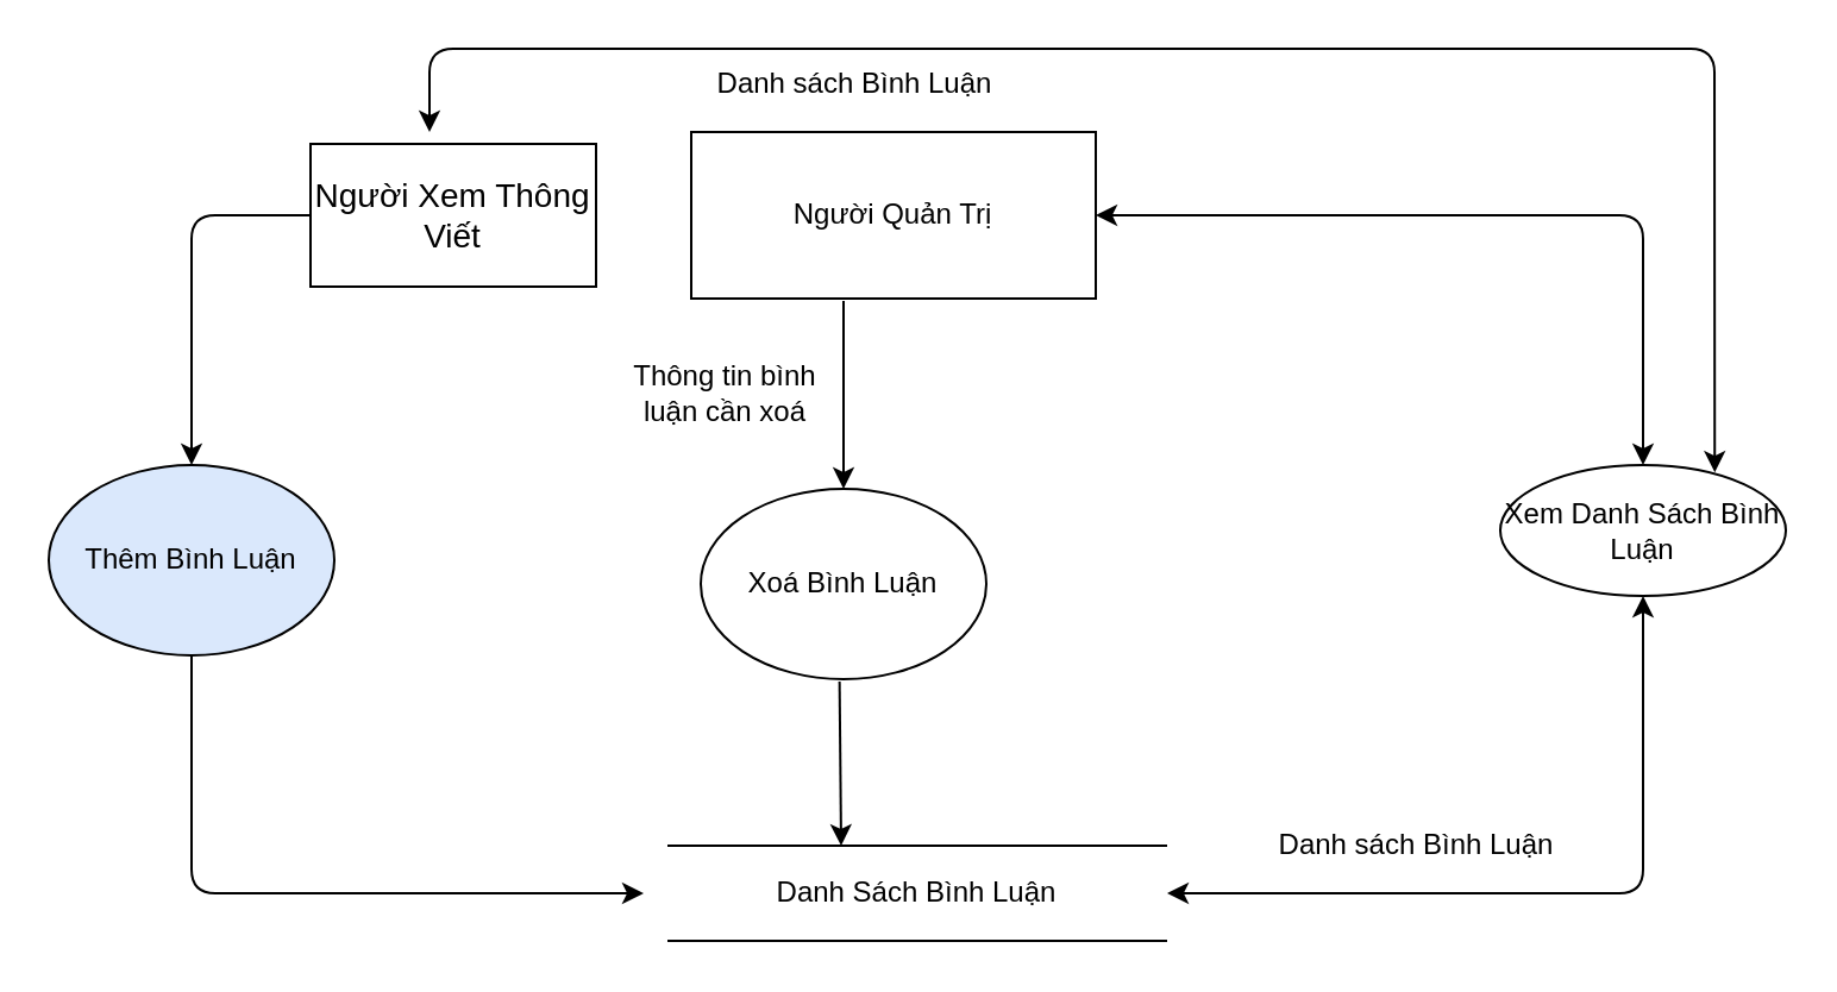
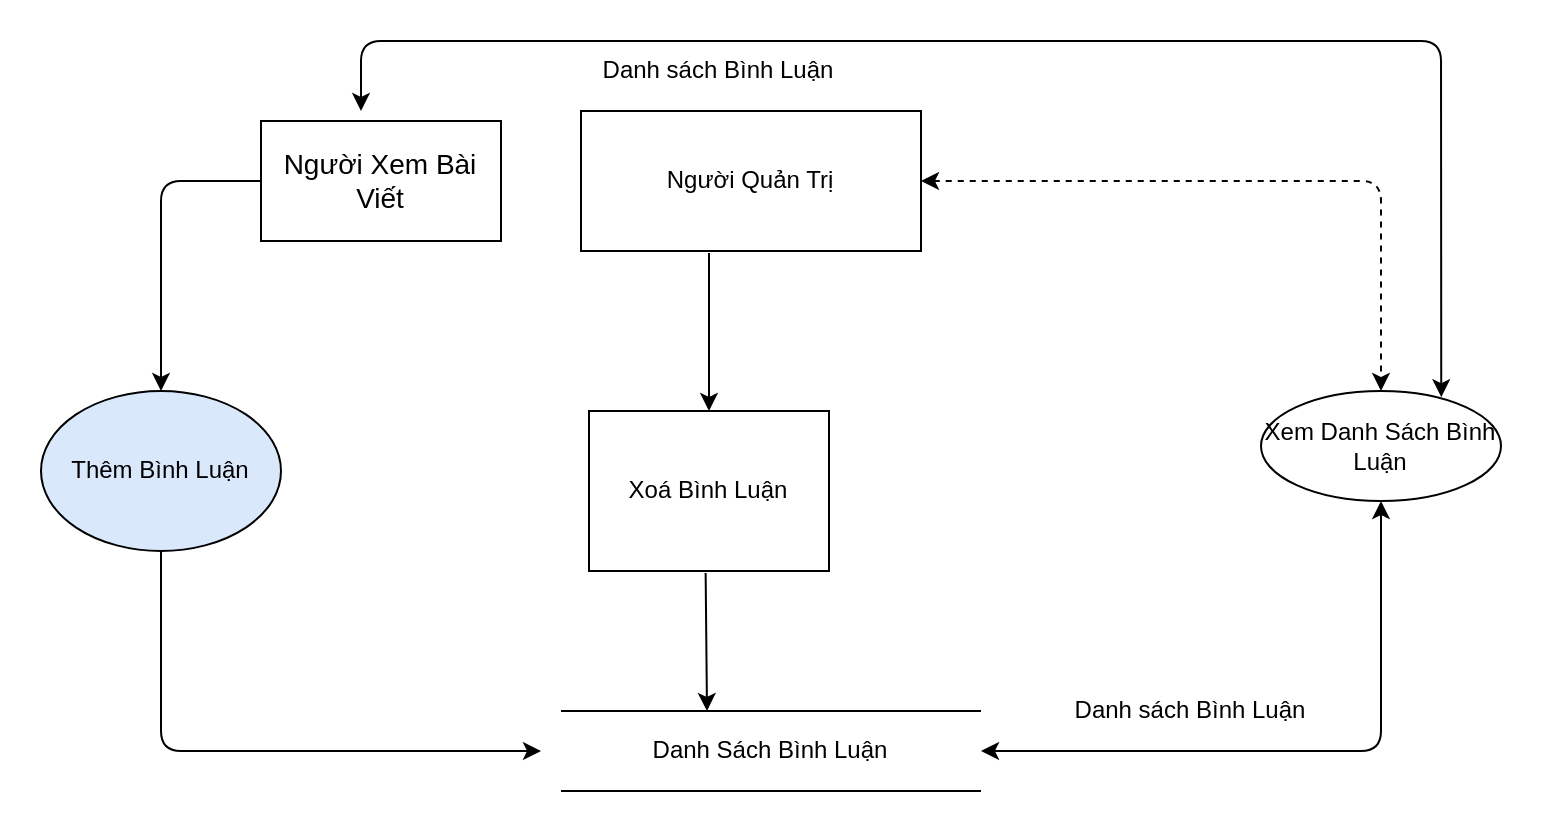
  <mxCell id="0" />
  <mxCell id="1" parent="0" />
  <mxCell id="2" value="Người Quản Trị" style="rounded=0;whiteSpace=wrap;html=1;" parent="1" vertex="1"><mxGeometry x="290" y="55" width="170" height="70" as="geometry" /></mxCell>
  <mxCell id="3" value="Thêm Bình Luận" style="ellipse;whiteSpace=wrap;html=1;fillColor=#dae8fc;" parent="1" vertex="1"><mxGeometry x="20" y="195" width="120" height="80" as="geometry" /></mxCell>
- <mxCell id="4" value="Xoá Bình Luận" style="ellipse;whiteSpace=wrap;html=1;" parent="1" vertex="1"><mxGeometry x="294" y="205" width="120" height="80" as="geometry" /></mxCell>
+ <mxCell id="4" value="Xoá Bình Luận" style="whiteSpace=wrap;html=1;rounded=0;" parent="1" vertex="1"><mxGeometry x="294" y="205" width="120" height="80" as="geometry" /></mxCell>
  <mxCell id="5" value="Xem Danh Sách Bình Luận" style="ellipse;whiteSpace=wrap;html=1;" parent="1" vertex="1"><mxGeometry x="630" y="195" width="120" height="55" as="geometry" /></mxCell>
  <mxCell id="6" value="" style="endArrow=classic;html=1;entryX=0.5;entryY=0;entryDx=0;entryDy=0;" parent="1" target="3" edge="1"><mxGeometry width="50" height="50" relative="1" as="geometry"><mxPoint x="130" y="90" as="sourcePoint" /><mxPoint x="150" y="125" as="targetPoint" /><Array as="points"><mxPoint x="80" y="90" /></Array></mxGeometry></mxCell>
  <mxCell id="7" value="" style="endArrow=none;html=1;" parent="1" edge="1"><mxGeometry width="50" height="50" relative="1" as="geometry"><mxPoint x="280" y="395" as="sourcePoint" /><mxPoint x="490" y="395" as="targetPoint" /></mxGeometry></mxCell>
  <mxCell id="8" value="" style="endArrow=none;html=1;" parent="1" edge="1"><mxGeometry width="50" height="50" relative="1" as="geometry"><mxPoint x="280" y="355" as="sourcePoint" /><mxPoint x="490" y="355" as="targetPoint" /></mxGeometry></mxCell>
  <mxCell id="9" value="Danh Sách Bình Luận " style="text;html=1;strokeColor=none;fillColor=none;align=center;verticalAlign=middle;whiteSpace=wrap;rounded=0;" parent="1" vertex="1"><mxGeometry x="300" y="365" width="170" height="20" as="geometry" /></mxCell>
  <mxCell id="10" value="" style="endArrow=classic;html=1;exitX=0.5;exitY=1;exitDx=0;exitDy=0;" parent="1" source="3" edge="1"><mxGeometry width="50" height="50" relative="1" as="geometry"><mxPoint x="100" y="375" as="sourcePoint" /><mxPoint x="270" y="375" as="targetPoint" /><Array as="points"><mxPoint x="80" y="375" /></Array></mxGeometry></mxCell>
  <mxCell id="11" value="" style="endArrow=classic;html=1;entryX=0.5;entryY=0;entryDx=0;entryDy=0;" parent="1" target="4" edge="1"><mxGeometry width="50" height="50" relative="1" as="geometry"><mxPoint x="354" y="126" as="sourcePoint" /><mxPoint x="280" y="125" as="targetPoint" /></mxGeometry></mxCell>
- <mxCell id="12" value="" style="endArrow=classic;startArrow=classic;html=1;exitX=1;exitY=0.5;exitDx=0;exitDy=0;entryX=0.5;entryY=0;entryDx=0;entryDy=0;" parent="1" source="2" target="5" edge="1"><mxGeometry width="50" height="50" relative="1" as="geometry"><mxPoint x="580" y="85" as="sourcePoint" /><mxPoint x="700" y="185" as="targetPoint" /><Array as="points"><mxPoint x="690" y="90" /></Array></mxGeometry></mxCell>
+ <mxCell id="12" value="" style="endArrow=classic;startArrow=classic;html=1;exitX=1;exitY=0.5;exitDx=0;exitDy=0;entryX=0.5;entryY=0;entryDx=0;entryDy=0;dashed=1;" parent="1" source="2" target="5" edge="1"><mxGeometry width="50" height="50" relative="1" as="geometry"><mxPoint x="580" y="85" as="sourcePoint" /><mxPoint x="700" y="185" as="targetPoint" /><Array as="points"><mxPoint x="690" y="90" /></Array></mxGeometry></mxCell>
  <mxCell id="13" value="" style="endArrow=classic;startArrow=classic;html=1;entryX=0.5;entryY=1;entryDx=0;entryDy=0;" parent="1" target="5" edge="1"><mxGeometry width="50" height="50" relative="1" as="geometry"><mxPoint x="490" y="375" as="sourcePoint" /><mxPoint x="620" y="295" as="targetPoint" /><Array as="points"><mxPoint x="690" y="375" /></Array></mxGeometry></mxCell>
  <mxCell id="14" value="" style="endArrow=classic;html=1;exitX=0.486;exitY=1.013;exitDx=0;exitDy=0;exitPerimeter=0;" parent="1" source="4" edge="1"><mxGeometry width="50" height="50" relative="1" as="geometry"><mxPoint x="320" y="335" as="sourcePoint" /><mxPoint x="353" y="355" as="targetPoint" /></mxGeometry></mxCell>
- <mxCell id="15" value="Thông tin bình luận cần xoá" style="text;html=1;strokeColor=none;fillColor=none;align=center;verticalAlign=middle;whiteSpace=wrap;rounded=0;" parent="1" vertex="1"><mxGeometry x="260" y="145" width="89" height="40" as="geometry" /></mxCell>
  <mxCell id="16" value="Danh sách Bình Luận" style="text;html=1;strokeColor=none;fillColor=none;align=center;verticalAlign=middle;whiteSpace=wrap;rounded=0;" parent="1" vertex="1"><mxGeometry x="530" y="345" width="130" height="20" as="geometry" /></mxCell>
- <mxCell id="17" value="&lt;font style=&quot;font-size: 14px&quot;&gt;Người Xem Thông Viết&lt;/font&gt;" style="rounded=0;whiteSpace=wrap;html=1;" vertex="1" parent="1"><mxGeometry x="130" y="60" width="120" height="60" as="geometry" /></mxCell>
+ <mxCell id="17" value="&lt;font style=&quot;font-size: 14px&quot;&gt;Người Xem Bài Viết&lt;/font&gt;" style="rounded=0;whiteSpace=wrap;html=1;" vertex="1" parent="1"><mxGeometry x="130" y="60" width="120" height="60" as="geometry" /></mxCell>
  <mxCell id="18" value="" style="endArrow=classic;startArrow=classic;html=1;entryX=0.751;entryY=0.056;entryDx=0;entryDy=0;entryPerimeter=0;" edge="1" parent="1" target="5"><mxGeometry width="50" height="50" relative="1" as="geometry"><mxPoint x="180" y="55" as="sourcePoint" /><mxPoint x="724" y="198" as="targetPoint" /><Array as="points"><mxPoint x="180" y="20" /><mxPoint x="720" y="20" /></Array></mxGeometry></mxCell>
  <mxCell id="19" value="Danh sách Bình Luận" style="text;html=1;strokeColor=none;fillColor=none;align=center;verticalAlign=middle;whiteSpace=wrap;rounded=0;" vertex="1" parent="1"><mxGeometry x="294" y="25" width="130" height="20" as="geometry" /></mxCell>
